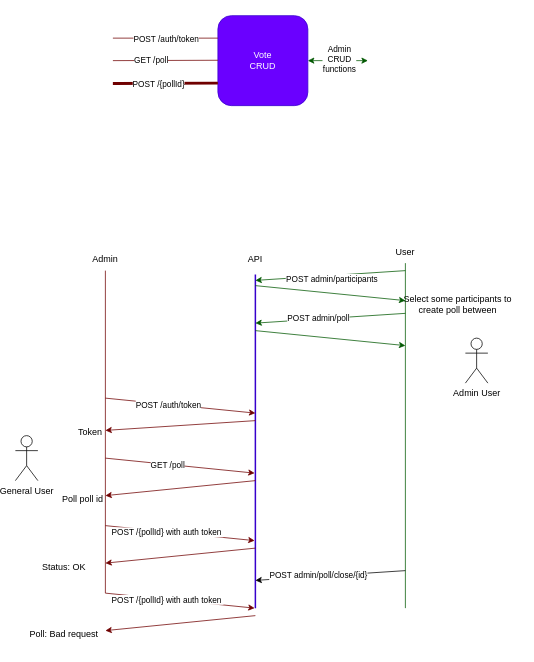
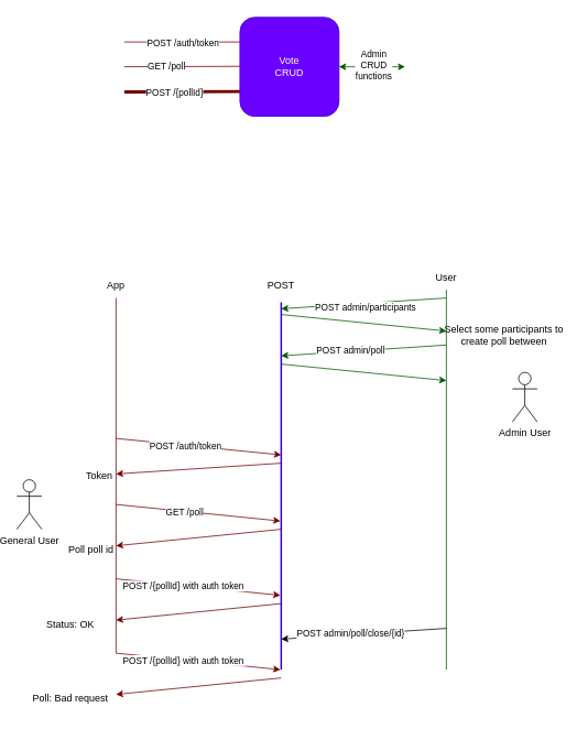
  <mxCell id="0" />
  <mxCell id="1" parent="0" />
  <mxCell id="2" value="" style="edgeStyle=none;rounded=0;orthogonalLoop=1;jettySize=auto;html=1;startArrow=classic;startFill=1;fillColor=#008a00;strokeColor=#005700;" edge="1" parent="1" source="4"><mxGeometry relative="1" as="geometry"><mxPoint x="490" y="80" as="targetPoint" /></mxGeometry></mxCell>
  <mxCell id="3" value="Admin &lt;br&gt;CRUD &lt;br&gt;functions" style="edgeLabel;html=1;align=center;verticalAlign=middle;resizable=0;points=[];" vertex="1" connectable="0" parent="2"><mxGeometry x="0.025" y="3" relative="1" as="geometry"><mxPoint as="offset" /></mxGeometry></mxCell>
  <mxCell id="4" value="Vote&lt;br&gt;CRUD" style="rounded=1;whiteSpace=wrap;html=1;fillColor=#6a00ff;strokeColor=#3700CC;fontColor=#ffffff;" vertex="1" parent="1"><mxGeometry x="290" y="20" width="120" height="120" as="geometry" /></mxCell>
  <mxCell id="5" value="" style="edgeStyle=orthogonalEdgeStyle;rounded=0;orthogonalLoop=1;jettySize=auto;html=1;startArrow=none;startFill=0;endArrow=none;endFill=0;fillColor=#a20025;strokeColor=#6F0000;" edge="1" parent="1"><mxGeometry relative="1" as="geometry"><mxPoint x="290" y="50" as="sourcePoint" /><mxPoint x="150" y="50" as="targetPoint" /><Array as="points"><mxPoint x="230" y="50" /><mxPoint x="230" y="50" /></Array></mxGeometry></mxCell>
  <mxCell id="6" value="POST /auth/token" style="edgeLabel;html=1;align=center;verticalAlign=middle;resizable=0;points=[];" vertex="1" connectable="0" parent="5"><mxGeometry x="0.125" relative="1" as="geometry"><mxPoint x="9" as="offset" /></mxGeometry></mxCell>
  <mxCell id="7" value="" style="rounded=0;orthogonalLoop=1;jettySize=auto;html=1;startArrow=none;startFill=0;endArrow=none;endFill=0;strokeWidth=1;fillColor=#a20025;strokeColor=#6F0000;" edge="1" parent="1"><mxGeometry relative="1" as="geometry"><mxPoint x="290" y="79.5" as="sourcePoint" /><mxPoint x="150" y="80" as="targetPoint" /></mxGeometry></mxCell>
  <mxCell id="8" value="GET /poll" style="edgeLabel;html=1;align=center;verticalAlign=middle;resizable=0;points=[];" vertex="1" connectable="0" parent="7"><mxGeometry x="0.3" y="1" relative="1" as="geometry"><mxPoint x="1" y="-1" as="offset" /></mxGeometry></mxCell>
  <mxCell id="9" value="" style="rounded=0;orthogonalLoop=1;jettySize=auto;html=1;startArrow=none;startFill=0;endArrow=none;endFill=0;strokeWidth=4;fillColor=#a20025;strokeColor=#6F0000;" edge="1" parent="1"><mxGeometry relative="1" as="geometry"><mxPoint x="290" y="110" as="sourcePoint" /><mxPoint x="150" y="110.5" as="targetPoint" /></mxGeometry></mxCell>
  <mxCell id="10" value="POST /{pollId}" style="edgeLabel;html=1;align=center;verticalAlign=middle;resizable=0;points=[];" vertex="1" connectable="0" parent="9"><mxGeometry x="0.3" y="1" relative="1" as="geometry"><mxPoint x="11" as="offset" /></mxGeometry></mxCell>
  <mxCell id="11" value="" style="endArrow=none;html=1;rounded=0;strokeWidth=2;fillColor=#6a00ff;strokeColor=#3700CC;" edge="1" parent="1"><mxGeometry width="50" height="50" relative="1" as="geometry"><mxPoint x="340" y="810" as="sourcePoint" /><mxPoint x="340" y="365" as="targetPoint" /></mxGeometry></mxCell>
  <mxCell id="12" value="" style="endArrow=classic;html=1;rounded=0;strokeWidth=1;fillColor=#a20025;strokeColor=#6F0000;" edge="1" parent="1"><mxGeometry width="50" height="50" relative="1" as="geometry"><mxPoint y="530" as="sourcePoint" x="140" /><mxPoint x="340" y="550" as="targetPoint" /></mxGeometry></mxCell>
  <mxCell id="13" value="POST /auth/token" style="edgeLabel;html=1;align=center;verticalAlign=middle;resizable=0;points=[];" vertex="1" connectable="0" parent="12"><mxGeometry x="-0.167" relative="1" as="geometry"><mxPoint as="offset" /></mxGeometry></mxCell>
  <mxCell id="14" value="" style="endArrow=classic;html=1;rounded=0;strokeWidth=1;fillColor=#a20025;strokeColor=#6F0000;" edge="1" parent="1"><mxGeometry width="50" height="50" relative="1" as="geometry"><mxPoint x="340" y="560" as="sourcePoint" /><mxPoint y="573.043" as="targetPoint" x="140" /></mxGeometry></mxCell>
  <mxCell id="15" value="" style="endArrow=classic;html=1;rounded=0;strokeWidth=1;fillColor=#a20025;strokeColor=#6F0000;" edge="1" parent="1"><mxGeometry width="50" height="50" relative="1" as="geometry"><mxPoint y="610" as="sourcePoint" x="140" /><mxPoint x="339" y="630" as="targetPoint" /></mxGeometry></mxCell>
  <mxCell id="16" value="GET /poll" style="edgeLabel;html=1;align=center;verticalAlign=middle;resizable=0;points=[];" vertex="1" connectable="0" parent="15"><mxGeometry x="-0.167" relative="1" as="geometry"><mxPoint as="offset" /></mxGeometry></mxCell>
  <mxCell id="17" value="" style="endArrow=classic;html=1;rounded=0;strokeWidth=1;fillColor=#a20025;strokeColor=#6F0000;" edge="1" parent="1"><mxGeometry width="50" height="50" relative="1" as="geometry"><mxPoint x="340" y="640" as="sourcePoint" /><mxPoint y="660" as="targetPoint" x="140" /></mxGeometry></mxCell>
  <mxCell id="18" value="" style="endArrow=none;html=1;rounded=0;strokeWidth=1;fillColor=#a20025;strokeColor=#6F0000;" edge="1" parent="1"><mxGeometry width="50" height="50" relative="1" as="geometry"><mxPoint y="790" as="sourcePoint" x="140" /><mxPoint y="360" as="targetPoint" x="140" /></mxGeometry></mxCell>
  <mxCell id="19" value="" style="endArrow=classic;html=1;rounded=0;strokeWidth=1;fillColor=#a20025;strokeColor=#6F0000;" edge="1" parent="1"><mxGeometry width="50" height="50" relative="1" as="geometry"><mxPoint y="700" as="sourcePoint" x="140" /><mxPoint x="339" y="720" as="targetPoint" /></mxGeometry></mxCell>
  <mxCell id="20" value="POST /{pollId} with auth token&amp;nbsp;&lt;span style=&quot;color: rgba(0 , 0 , 0 , 0) ; font-family: monospace ; font-size: 0px ; background-color: rgb(248 , 249 , 250)&quot;&gt;%3CmxGraphModel%3E%3Croot%3E%3CmxCell%20id%3D%220%22%2F%3E%3CmxCell%20id%3D%221%22%20parent%3D%220%22%2F%3E%3CmxCell%20id%3D%222%22%20value%3D%22Token%22%20style%3D%22text%3Bhtml%3D1%3BstrokeColor%3Dnone%3BfillColor%3Dnone%3Balign%3Dcenter%3BverticalAlign%3Dmiddle%3BwhiteSpace%3Dwrap%3Brounded%3D0%3B%22%20vertex%3D%221%22%20parent%3D%221%22%3E%3CmxGeometry%20x%3D%22-60%22%20y%3D%22450%22%20width%3D%2260%22%20height%3D%2230%22%20as%3D%22geometry%22%2F%3E%3C%2FmxCell%3E%3C%2Froot%3E%3C%2FmxGraphModel%3Etok&lt;/span&gt;" style="edgeLabel;html=1;align=center;verticalAlign=middle;resizable=0;points=[];" vertex="1" connectable="0" parent="19"><mxGeometry x="-0.167" relative="1" as="geometry"><mxPoint as="offset" /></mxGeometry></mxCell>
  <mxCell id="21" value="" style="endArrow=classic;html=1;rounded=0;strokeWidth=1;fillColor=#a20025;strokeColor=#6F0000;" edge="1" parent="1"><mxGeometry width="50" height="50" relative="1" as="geometry"><mxPoint x="340" y="730" as="sourcePoint" /><mxPoint y="750" as="targetPoint" x="140" /></mxGeometry></mxCell>
  <mxCell id="22" value="Poll poll id" style="text;html=1;strokeColor=none;fillColor=none;align=center;verticalAlign=middle;whiteSpace=wrap;rounded=0;" vertex="1" parent="1"><mxGeometry x="80" y="650" width="60" height="30" as="geometry" /></mxCell>
  <mxCell id="23" value="Token" style="text;html=1;strokeColor=none;fillColor=none;align=center;verticalAlign=middle;whiteSpace=wrap;rounded=0;" vertex="1" parent="1"><mxGeometry x="90" y="560" width="60" height="30" as="geometry" /></mxCell>
  <mxCell id="24" value="" style="endArrow=classic;html=1;rounded=0;strokeWidth=1;fillColor=#008a00;strokeColor=#005700;" edge="1" parent="1"><mxGeometry width="50" height="50" relative="1" as="geometry"><mxPoint x="540" y="360" as="sourcePoint" /><mxPoint x="340" y="373.043" as="targetPoint" /></mxGeometry></mxCell>
  <mxCell id="25" value="POST admin/participants" style="edgeLabel;html=1;align=center;verticalAlign=middle;resizable=0;points=[];" vertex="1" connectable="0" parent="24"><mxGeometry x="-0.008" y="4" relative="1" as="geometry"><mxPoint as="offset" /></mxGeometry></mxCell>
  <mxCell id="26" value="" style="endArrow=classic;html=1;rounded=0;strokeWidth=1;fillColor=#008a00;strokeColor=#005700;" edge="1" parent="1"><mxGeometry width="50" height="50" relative="1" as="geometry"><mxPoint x="540" y="416.96" as="sourcePoint" /><mxPoint x="340" y="430.003" as="targetPoint" /></mxGeometry></mxCell>
  <mxCell id="27" value="POST admin/poll" style="edgeLabel;html=1;align=center;verticalAlign=middle;resizable=0;points=[];" vertex="1" connectable="0" parent="26"><mxGeometry x="0.169" y="-2" relative="1" as="geometry"><mxPoint as="offset" /></mxGeometry></mxCell>
  <mxCell id="28" value="" style="endArrow=classic;html=1;rounded=0;strokeWidth=1;fillColor=#008a00;strokeColor=#005700;" edge="1" parent="1"><mxGeometry width="50" height="50" relative="1" as="geometry"><mxPoint x="340" y="380" as="sourcePoint" /><mxPoint x="540" y="400" as="targetPoint" /></mxGeometry></mxCell>
  <mxCell id="29" value="Select some participants to create poll between" style="text;html=1;strokeColor=none;fillColor=none;align=center;verticalAlign=middle;whiteSpace=wrap;rounded=0;" vertex="1" parent="1"><mxGeometry x="530" y="380" width="160" height="50" as="geometry" /></mxCell>
  <mxCell id="30" value="" style="endArrow=none;html=1;rounded=0;strokeWidth=1;fillColor=#008a00;strokeColor=#005700;" edge="1" parent="1"><mxGeometry width="50" height="50" relative="1" as="geometry"><mxPoint x="540" y="810" as="sourcePoint" /><mxPoint x="540" y="350" as="targetPoint" /></mxGeometry></mxCell>
  <mxCell id="31" value="" style="endArrow=classic;html=1;rounded=0;strokeWidth=1;fillColor=#008a00;strokeColor=#005700;" edge="1" parent="1"><mxGeometry width="50" height="50" relative="1" as="geometry"><mxPoint x="340" y="440" as="sourcePoint" /><mxPoint x="540" y="460" as="targetPoint" /></mxGeometry></mxCell>
  <mxCell id="32" value="General User" style="shape=umlActor;verticalLabelPosition=bottom;verticalAlign=top;html=1;outlineConnect=0;" vertex="1" parent="1"><mxGeometry x="20" y="580" width="30" height="60" as="geometry" /></mxCell>
  <mxCell id="33" value="Admin User" style="shape=umlActor;verticalLabelPosition=bottom;verticalAlign=top;html=1;outlineConnect=0;" vertex="1" parent="1"><mxGeometry x="620" y="450" width="30" height="60" as="geometry" /></mxCell>
  <mxCell id="34" value="" style="endArrow=classic;html=1;rounded=0;strokeWidth=1;" edge="1" parent="1"><mxGeometry width="50" height="50" relative="1" as="geometry"><mxPoint x="540" y="760" as="sourcePoint" /><mxPoint x="340" y="773.043" as="targetPoint" /></mxGeometry></mxCell>
  <mxCell id="35" value="POST admin/poll/close/{id}" style="edgeLabel;html=1;align=center;verticalAlign=middle;resizable=0;points=[];" vertex="1" connectable="0" parent="34"><mxGeometry x="0.169" y="-2" relative="1" as="geometry"><mxPoint as="offset" /></mxGeometry></mxCell>
  <mxCell id="36" value="Status: OK" style="text;html=1;strokeColor=none;fillColor=none;align=center;verticalAlign=middle;whiteSpace=wrap;rounded=0;" vertex="1" parent="1"><mxGeometry x="30" y="740" width="110" height="30" as="geometry" /></mxCell>
  <mxCell id="37" value="" style="endArrow=classic;html=1;rounded=0;strokeWidth=1;fillColor=#a20025;strokeColor=#6F0000;" edge="1" parent="1"><mxGeometry width="50" height="50" relative="1" as="geometry"><mxPoint y="790" as="sourcePoint" x="140" /><mxPoint x="339" y="810" as="targetPoint" /></mxGeometry></mxCell>
  <mxCell id="38" value="POST /{pollId} with auth token&amp;nbsp;&lt;span style=&quot;color: rgba(0 , 0 , 0 , 0) ; font-family: monospace ; font-size: 0px ; background-color: rgb(248 , 249 , 250)&quot;&gt;%3CmxGraphModel%3E%3Croot%3E%3CmxCell%20id%3D%220%22%2F%3E%3CmxCell%20id%3D%221%22%20parent%3D%220%22%2F%3E%3CmxCell%20id%3D%222%22%20value%3D%22Token%22%20style%3D%22text%3Bhtml%3D1%3BstrokeColor%3Dnone%3BfillColor%3Dnone%3Balign%3Dcenter%3BverticalAlign%3Dmiddle%3BwhiteSpace%3Dwrap%3Brounded%3D0%3B%22%20vertex%3D%221%22%20parent%3D%221%22%3E%3CmxGeometry%20x%3D%22-60%22%20y%3D%22450%22%20width%3D%2260%22%20height%3D%2230%22%20as%3D%22geometry%22%2F%3E%3C%2FmxCell%3E%3C%2Froot%3E%3C%2FmxGraphModel%3Etok&lt;/span&gt;" style="edgeLabel;html=1;align=center;verticalAlign=middle;resizable=0;points=[];" vertex="1" connectable="0" parent="37"><mxGeometry x="-0.167" relative="1" as="geometry"><mxPoint as="offset" /></mxGeometry></mxCell>
  <mxCell id="39" value="" style="endArrow=classic;html=1;rounded=0;strokeWidth=1;fillColor=#a20025;strokeColor=#6F0000;" edge="1" parent="1"><mxGeometry width="50" height="50" relative="1" as="geometry"><mxPoint x="340" y="820" as="sourcePoint" /><mxPoint y="840" as="targetPoint" x="140" /></mxGeometry></mxCell>
  <mxCell id="40" value="Poll: Bad request" style="text;html=1;strokeColor=none;fillColor=none;align=center;verticalAlign=middle;whiteSpace=wrap;rounded=0;" vertex="1" parent="1"><mxGeometry x="30" y="830" width="110" height="30" as="geometry" /></mxCell>
- <mxCell id="41" value="Admin" style="text;html=1;strokeColor=none;fillColor=none;align=center;verticalAlign=middle;whiteSpace=wrap;rounded=0;" vertex="1" parent="1"><mxGeometry x="90" y="330" width="100" height="30" as="geometry" /></mxCell>
- <mxCell id="42" value="API" style="text;html=1;strokeColor=none;fillColor=none;align=center;verticalAlign=middle;whiteSpace=wrap;rounded=0;" vertex="1" parent="1"><mxGeometry x="310" y="330" width="60" height="30" as="geometry" /></mxCell>
+ <mxCell id="41" value="App" style="text;html=1;strokeColor=none;fillColor=none;align=center;verticalAlign=middle;whiteSpace=wrap;rounded=0;" vertex="1" parent="1"><mxGeometry x="90" y="330" width="100" height="30" as="geometry" /></mxCell>
+ <mxCell id="42" value="POST" style="text;html=1;strokeColor=none;fillColor=none;align=center;verticalAlign=middle;whiteSpace=wrap;rounded=0;" vertex="1" parent="1"><mxGeometry x="310" y="330" width="60" height="30" as="geometry" /></mxCell>
  <mxCell id="43" value="User" style="text;html=1;strokeColor=none;fillColor=none;align=center;verticalAlign=middle;whiteSpace=wrap;rounded=0;" vertex="1" parent="1"><mxGeometry x="490" y="320" width="100" height="30" as="geometry" /></mxCell>
